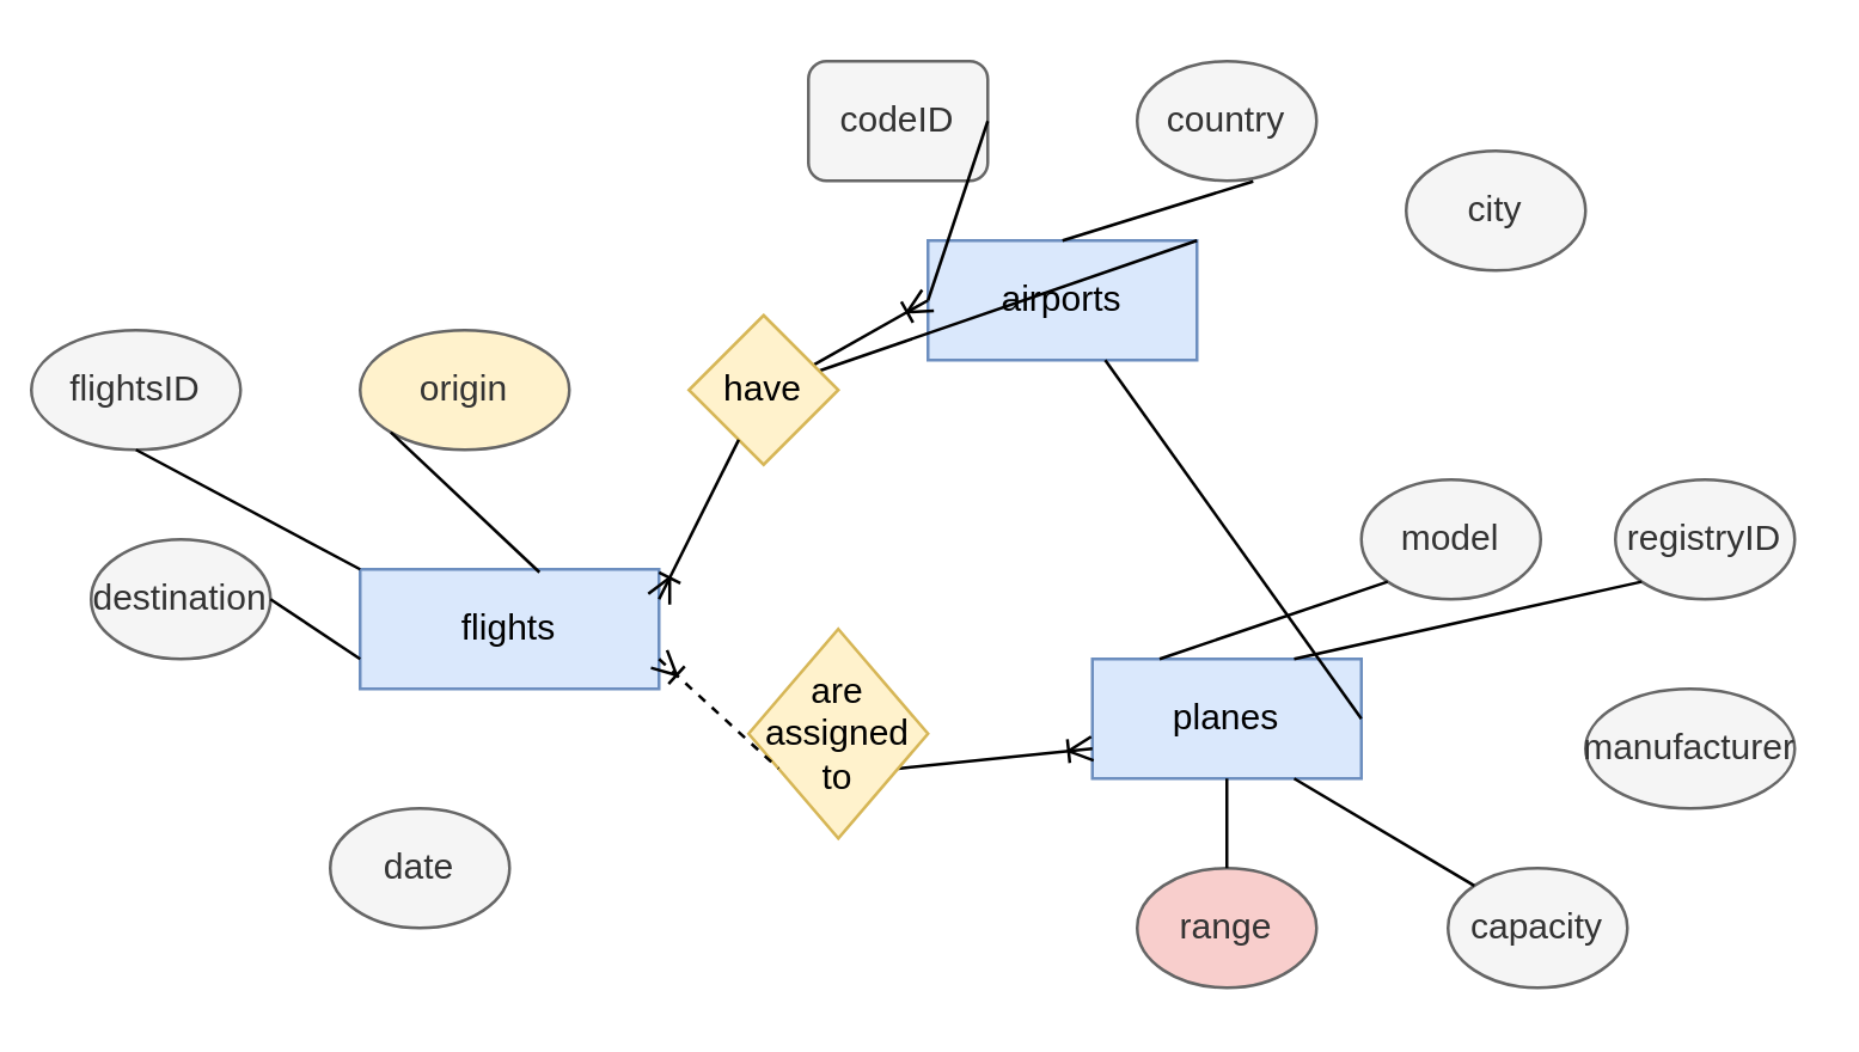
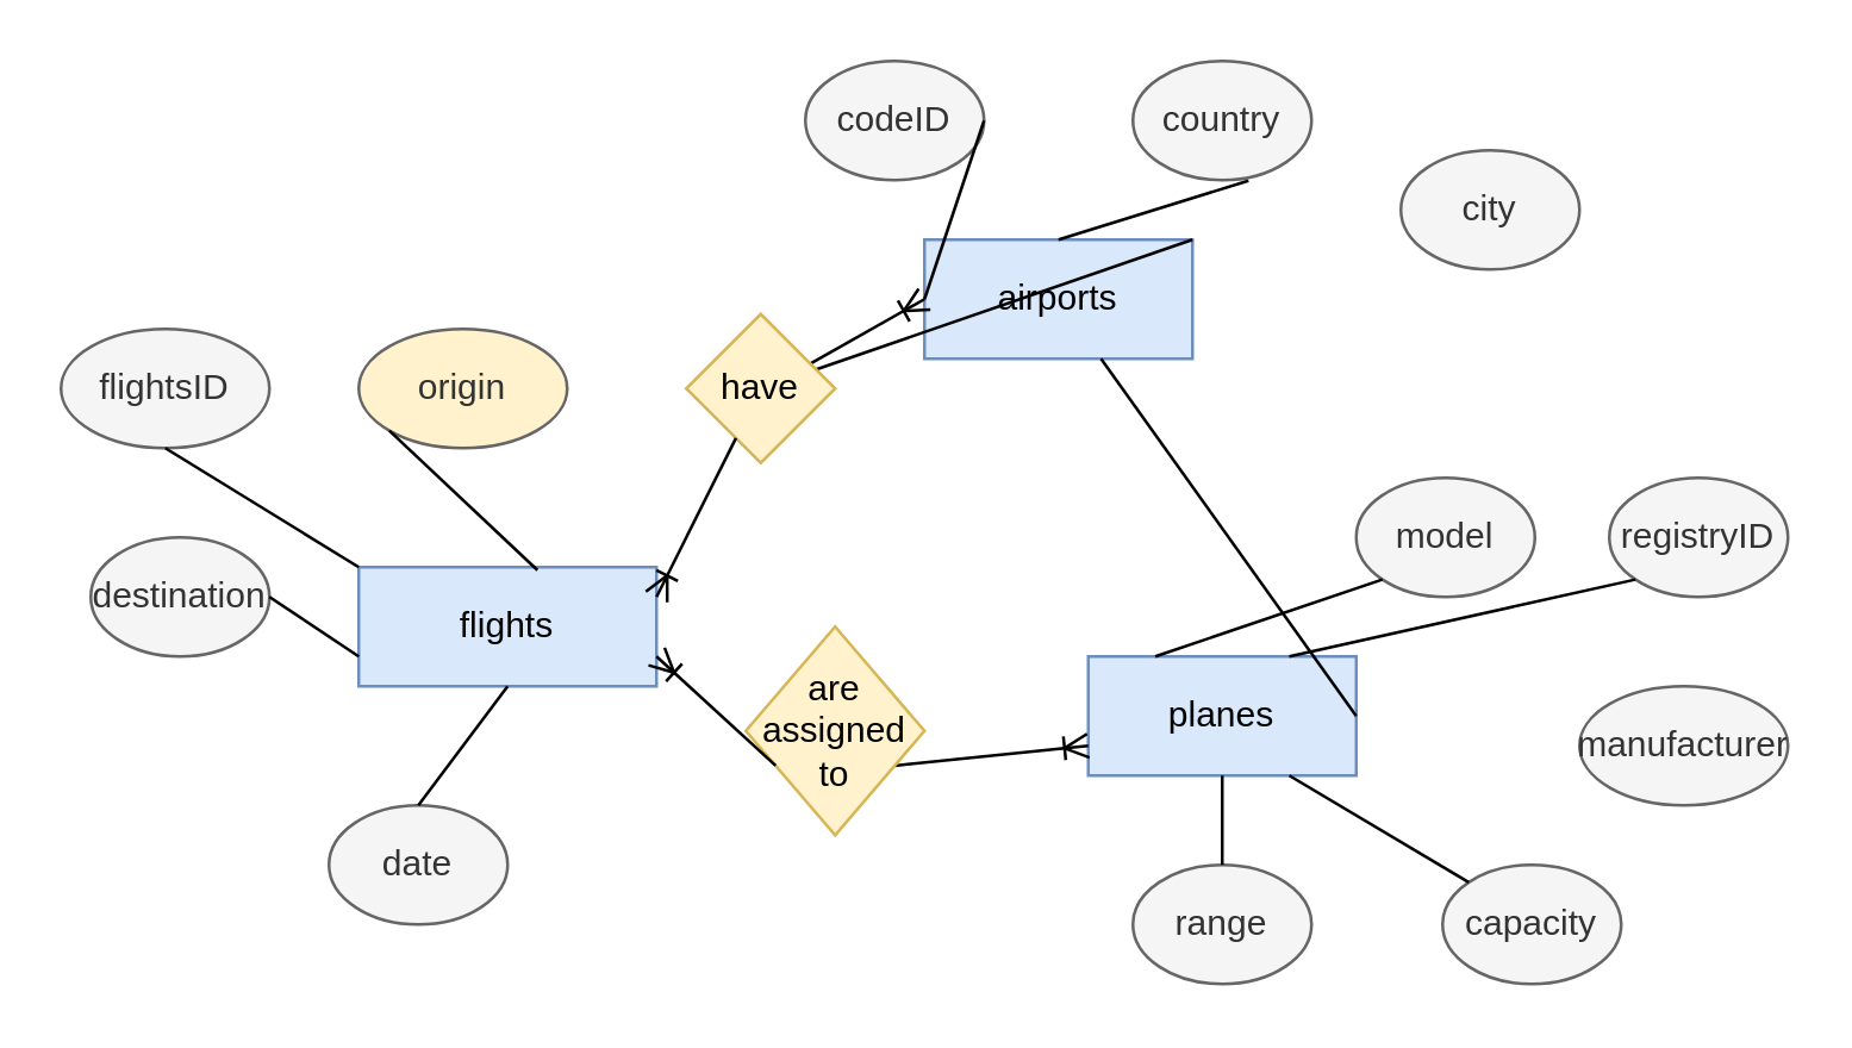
  <mxCell id="0" />
  <mxCell id="1" parent="0" />
  <mxCell id="2" value="flights" style="rounded=0;whiteSpace=wrap;html=1;fillColor=#dae8fc;strokeColor=#6c8ebf;fontColor=default;" vertex="1" parent="1"><mxGeometry x="120" y="190" width="100" height="40" as="geometry" /></mxCell>
  <mxCell id="3" value="airports" style="rounded=0;whiteSpace=wrap;html=1;fillColor=#dae8fc;strokeColor=#6c8ebf;fontColor=default;" vertex="1" parent="1"><mxGeometry x="310" y="80" width="90" height="40" as="geometry" /></mxCell>
  <mxCell id="4" value="planes" style="rounded=0;whiteSpace=wrap;html=1;strokeColor=#6c8ebf;fillColor=#dae8fc;fontColor=default;" vertex="1" parent="1"><mxGeometry x="365" y="220" width="90" height="40" as="geometry" /></mxCell>
- <mxCell id="5" value="flightsID" style="ellipse;whiteSpace=wrap;html=1;strokeColor=#666666;fillColor=#f5f5f5;fontColor=#333333;" vertex="1" parent="1"><mxGeometry x="10" y="110" width="70" height="40" as="geometry" /></mxCell>
+ <mxCell id="5" value="flightsID" style="ellipse;whiteSpace=wrap;html=1;strokeColor=#666666;fillColor=#f5f5f5;fontColor=#333333;" vertex="1" parent="1"><mxGeometry x="20" y="110" width="70" height="40" as="geometry" /></mxCell>
  <mxCell id="6" value="destination" style="ellipse;whiteSpace=wrap;html=1;fontColor=#333333;strokeColor=#666666;fillColor=#f5f5f5;" vertex="1" parent="1"><mxGeometry x="30" y="180" width="60" height="40" as="geometry" /></mxCell>
  <mxCell id="7" value="origin" style="ellipse;whiteSpace=wrap;html=1;strokeColor=#666666;fillColor=#fff2cc;fontColor=#333333;" vertex="1" parent="1"><mxGeometry x="120" y="110" width="70" height="40" as="geometry" /></mxCell>
- <mxCell id="8" value="codeID" style="whiteSpace=wrap;html=1;fontColor=#333333;strokeColor=#666666;fillColor=#f5f5f5;rounded=1;" vertex="1" parent="1"><mxGeometry x="270" y="20" width="60" height="40" as="geometry" /></mxCell>
+ <mxCell id="8" value="codeID" style="ellipse;whiteSpace=wrap;html=1;fontColor=#333333;strokeColor=#666666;fillColor=#f5f5f5;" vertex="1" parent="1"><mxGeometry x="270" y="20" width="60" height="40" as="geometry" /></mxCell>
  <mxCell id="9" value="country" style="ellipse;whiteSpace=wrap;html=1;fontColor=#333333;strokeColor=#666666;fillColor=#f5f5f5;" vertex="1" parent="1"><mxGeometry x="380" y="20" width="60" height="40" as="geometry" /></mxCell>
  <mxCell id="10" value="city" style="ellipse;whiteSpace=wrap;html=1;fontColor=#333333;strokeColor=#666666;fillColor=#f5f5f5;" vertex="1" parent="1"><mxGeometry x="470" y="50" width="60" height="40" as="geometry" /></mxCell>
  <mxCell id="11" value="registryID" style="ellipse;whiteSpace=wrap;html=1;fontColor=#333333;strokeColor=#666666;fillColor=#f5f5f5;" vertex="1" parent="1"><mxGeometry x="540" y="160" width="60" height="40" as="geometry" /></mxCell>
  <mxCell id="12" value="model" style="ellipse;whiteSpace=wrap;html=1;fontColor=#333333;strokeColor=#666666;fillColor=#f5f5f5;" vertex="1" parent="1"><mxGeometry x="455" y="160" width="60" height="40" as="geometry" /></mxCell>
  <mxCell id="13" value="manufacturer" style="ellipse;whiteSpace=wrap;html=1;fontColor=#333333;strokeColor=#666666;fillColor=#f5f5f5;" vertex="1" parent="1"><mxGeometry x="530" y="230" width="70" height="40" as="geometry" /></mxCell>
- <mxCell id="14" value="range" style="ellipse;whiteSpace=wrap;html=1;fontColor=#333333;strokeColor=#666666;fillColor=#f8cecc;" vertex="1" parent="1"><mxGeometry x="380" y="290" width="60" height="40" as="geometry" /></mxCell>
+ <mxCell id="14" value="range" style="ellipse;whiteSpace=wrap;html=1;fontColor=#333333;strokeColor=#666666;fillColor=#f5f5f5;" vertex="1" parent="1"><mxGeometry x="380" y="290" width="60" height="40" as="geometry" /></mxCell>
  <mxCell id="15" value="capacity" style="ellipse;whiteSpace=wrap;html=1;fontColor=#333333;strokeColor=#666666;fillColor=#f5f5f5;" vertex="1" parent="1"><mxGeometry x="484" y="290" width="60" height="40" as="geometry" /></mxCell>
  <mxCell id="16" value="date" style="ellipse;whiteSpace=wrap;html=1;fontColor=#333333;strokeColor=#666666;fillColor=#f5f5f5;" vertex="1" parent="1"><mxGeometry x="110" y="270" width="60" height="40" as="geometry" /></mxCell>
  <mxCell id="17" value="" style="endArrow=none;html=1;rounded=0;fontColor=default;exitX=0;exitY=0.5;exitDx=0;exitDy=0;strokeColor=default;labelBackgroundColor=default;entryX=1;entryY=0.5;entryDx=0;entryDy=0;" edge="1" parent="1" source="3" target="8"><mxGeometry width="50" height="50" relative="1" as="geometry"><mxPoint x="290" y="190" as="sourcePoint" /><mxPoint x="340" y="140" as="targetPoint" /></mxGeometry></mxCell>
  <mxCell id="18" value="" style="endArrow=none;html=1;rounded=0;labelBackgroundColor=default;fontColor=default;strokeColor=default;exitX=0.5;exitY=0;exitDx=0;exitDy=0;entryX=0.647;entryY=1.005;entryDx=0;entryDy=0;entryPerimeter=0;" edge="1" parent="1" source="3" target="9"><mxGeometry width="50" height="50" relative="1" as="geometry"><mxPoint x="330" y="230" as="sourcePoint" /><mxPoint x="380" y="180" as="targetPoint" /></mxGeometry></mxCell>
  <mxCell id="19" value="" style="endArrow=none;html=1;rounded=0;labelBackgroundColor=default;fontColor=default;strokeColor=default;exitX=1;exitY=0;exitDx=0;exitDy=0;" edge="1" parent="1" source="3" target="33"><mxGeometry width="50" height="50" relative="1" as="geometry"><mxPoint x="290" y="190" as="sourcePoint" /><mxPoint x="460" y="80" as="targetPoint" /></mxGeometry></mxCell>
  <mxCell id="20" value="" style="endArrow=none;html=1;rounded=0;labelBackgroundColor=default;fontColor=default;strokeColor=default;exitX=0;exitY=0.75;exitDx=0;exitDy=0;entryX=1;entryY=0.5;entryDx=0;entryDy=0;" edge="1" parent="1" source="2" target="6"><mxGeometry width="50" height="50" relative="1" as="geometry"><mxPoint x="290" y="190" as="sourcePoint" /><mxPoint x="340" y="140" as="targetPoint" /></mxGeometry></mxCell>
  <mxCell id="21" value="" style="endArrow=none;html=1;rounded=0;labelBackgroundColor=default;fontColor=default;strokeColor=default;exitX=0.6;exitY=0.025;exitDx=0;exitDy=0;exitPerimeter=0;entryX=0;entryY=1;entryDx=0;entryDy=0;" edge="1" parent="1" source="2" target="7"><mxGeometry width="50" height="50" relative="1" as="geometry"><mxPoint x="100" y="190" as="sourcePoint" /><mxPoint x="150" y="140" as="targetPoint" /></mxGeometry></mxCell>
  <mxCell id="22" value="" style="endArrow=none;html=1;rounded=0;labelBackgroundColor=default;fontColor=default;strokeColor=default;exitX=0;exitY=0;exitDx=0;exitDy=0;entryX=0.5;entryY=1;entryDx=0;entryDy=0;" edge="1" parent="1" source="2" target="5"><mxGeometry width="50" height="50" relative="1" as="geometry"><mxPoint x="90" y="300" as="sourcePoint" /><mxPoint x="140" y="250" as="targetPoint" /></mxGeometry></mxCell>
  <mxCell id="23" value="" style="endArrow=none;html=1;rounded=0;labelBackgroundColor=default;fontColor=default;strokeColor=default;exitX=0.5;exitY=0;exitDx=0;exitDy=0;entryX=0.5;entryY=1;entryDx=0;entryDy=0;" edge="1" parent="1" source="14" target="4"><mxGeometry width="50" height="50" relative="1" as="geometry"><mxPoint x="290" y="290" as="sourcePoint" /><mxPoint x="340" y="240" as="targetPoint" /></mxGeometry></mxCell>
  <mxCell id="24" value="" style="endArrow=none;html=1;rounded=0;labelBackgroundColor=default;fontColor=default;strokeColor=default;exitX=0;exitY=0;exitDx=0;exitDy=0;entryX=0.75;entryY=1;entryDx=0;entryDy=0;" edge="1" parent="1" source="15" target="4"><mxGeometry width="50" height="50" relative="1" as="geometry"><mxPoint x="280" y="290" as="sourcePoint" /><mxPoint x="330" y="240" as="targetPoint" /></mxGeometry></mxCell>
  <mxCell id="25" value="" style="endArrow=none;html=1;rounded=0;labelBackgroundColor=default;fontColor=default;strokeColor=default;exitX=1;exitY=0.5;exitDx=0;exitDy=0;" edge="1" parent="1" source="4" target="3"><mxGeometry width="50" height="50" relative="1" as="geometry"><mxPoint x="320" y="230" as="sourcePoint" /><mxPoint x="370" y="180" as="targetPoint" /></mxGeometry></mxCell>
  <mxCell id="26" value="" style="endArrow=none;html=1;rounded=0;labelBackgroundColor=default;fontColor=default;strokeColor=default;exitX=0.25;exitY=0;exitDx=0;exitDy=0;entryX=0;entryY=1;entryDx=0;entryDy=0;" edge="1" parent="1" source="4" target="12"><mxGeometry width="50" height="50" relative="1" as="geometry"><mxPoint x="280" y="270" as="sourcePoint" /><mxPoint x="330" y="220" as="targetPoint" /></mxGeometry></mxCell>
  <mxCell id="27" value="" style="endArrow=none;html=1;rounded=0;labelBackgroundColor=default;fontColor=default;strokeColor=default;exitX=0.75;exitY=0;exitDx=0;exitDy=0;entryX=0;entryY=1;entryDx=0;entryDy=0;" edge="1" parent="1" source="4" target="11"><mxGeometry width="50" height="50" relative="1" as="geometry"><mxPoint x="300" y="280" as="sourcePoint" /><mxPoint x="350" y="230" as="targetPoint" /></mxGeometry></mxCell>
+ <mxCell id="28" value="" style="endArrow=none;html=1;rounded=0;labelBackgroundColor=default;fontColor=default;strokeColor=default;exitX=0.5;exitY=0;exitDx=0;exitDy=0;entryX=0.5;entryY=1;entryDx=0;entryDy=0;" edge="1" parent="1" source="16" target="2"><mxGeometry width="50" height="50" relative="1" as="geometry"><mxPoint x="210" y="300" as="sourcePoint" /><mxPoint x="260" y="250" as="targetPoint" /></mxGeometry></mxCell>
  <mxCell id="29" value="" style="fontSize=12;html=1;endArrow=ERoneToMany;startArrow=none;rounded=0;labelBackgroundColor=default;fontColor=default;strokeColor=default;entryX=0;entryY=0.75;entryDx=0;entryDy=0;exitX=1;exitY=0.75;exitDx=0;exitDy=0;" edge="1" parent="1" source="30" target="4"><mxGeometry width="100" height="100" relative="1" as="geometry"><mxPoint x="230" y="260" as="sourcePoint" /><mxPoint x="330" y="160" as="targetPoint" /></mxGeometry></mxCell>
  <mxCell id="30" value="are assigned to" style="rhombus;whiteSpace=wrap;html=1;strokeColor=#d6b656;fillColor=#fff2cc;fontColor=default;" vertex="1" parent="1"><mxGeometry x="250" y="210" width="60" height="70" as="geometry" /></mxCell>
- <mxCell id="31" value="" style="fontSize=12;html=1;endArrow=none;startArrow=ERoneToMany;rounded=0;labelBackgroundColor=default;fontColor=default;strokeColor=default;entryX=0;entryY=0.75;entryDx=0;entryDy=0;exitX=1;exitY=0.75;exitDx=0;exitDy=0;dashed=1;" edge="1" parent="1" source="2" target="30"><mxGeometry width="100" height="100" relative="1" as="geometry"><mxPoint x="220" y="220" as="sourcePoint" /><mxPoint x="365" y="250" as="targetPoint" /></mxGeometry></mxCell>
+ <mxCell id="31" value="" style="fontSize=12;html=1;endArrow=none;startArrow=ERoneToMany;rounded=0;labelBackgroundColor=default;fontColor=default;strokeColor=default;entryX=0;entryY=0.75;entryDx=0;entryDy=0;exitX=1;exitY=0.75;exitDx=0;exitDy=0;" edge="1" parent="1" source="2" target="30"><mxGeometry width="100" height="100" relative="1" as="geometry"><mxPoint x="220" y="220" as="sourcePoint" /><mxPoint x="365" y="250" as="targetPoint" /></mxGeometry></mxCell>
  <mxCell id="32" value="" style="fontSize=12;html=1;endArrow=ERoneToMany;startArrow=none;rounded=0;labelBackgroundColor=default;fontColor=default;strokeColor=default;exitX=1;exitY=0.25;exitDx=0;exitDy=0;" edge="1" parent="1" source="33"><mxGeometry width="100" height="100" relative="1" as="geometry"><mxPoint x="260" y="210" as="sourcePoint" /><mxPoint x="310" y="100" as="targetPoint" /></mxGeometry></mxCell>
  <mxCell id="33" value="have" style="rhombus;whiteSpace=wrap;html=1;strokeColor=#d6b656;fillColor=#fff2cc;fontColor=default;" vertex="1" parent="1"><mxGeometry x="230" y="105" width="50" height="50" as="geometry" /></mxCell>
  <mxCell id="34" value="" style="fontSize=12;html=1;endArrow=none;startArrow=ERoneToMany;rounded=0;labelBackgroundColor=default;fontColor=default;strokeColor=default;exitX=1;exitY=0.25;exitDx=0;exitDy=0;" edge="1" parent="1" source="2" target="33"><mxGeometry width="100" height="100" relative="1" as="geometry"><mxPoint x="220" y="200" as="sourcePoint" /><mxPoint x="310" y="100" as="targetPoint" /></mxGeometry></mxCell>
